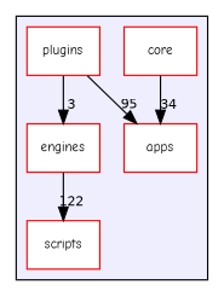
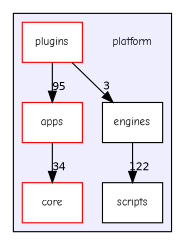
  digraph {
    compound=true
    fontname="Comic Neue"
    node [fontname="Comic Neue" fontsize=10 shape=box color=red fillcolor=white style=filled]
    edge [fontname="Comic Neue" labeldistance=1.5 labelfontname=Helvetica labelfontsize=10]
+   n1 [label=platform shape=plaintext color="" fillcolor="" style=""]
    n2 [label=apps]
    n3 [label=core]
-   n4 [label=engines]
+   n4 [color=black label=engines]
    n5 [label=plugins]
-   n6 [label=scripts]
+   n6 [label=scripts color=""]
    subgraph cluster_1 {
      bgcolor="#eeeeff"
      pencolor=black
+     n1
      n2
      n3
      n4
      n5
      n6
    }
-   n3 -> n2 [headlabel=34]
+   n2 -> n3 [headlabel=34]
    n4 -> n6 [headlabel=122]
    n5 -> n2 [headlabel=95]
    n5 -> n4 [headlabel=3]
  }
